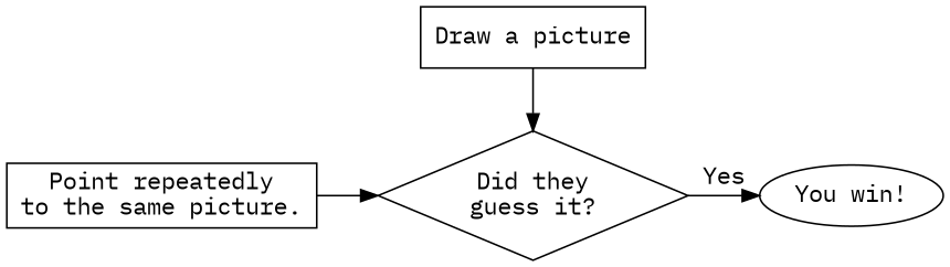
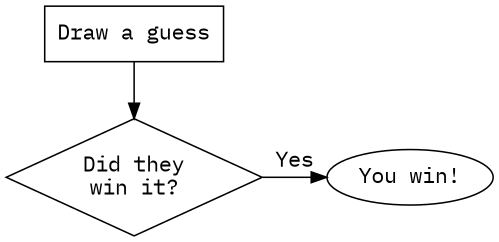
  digraph {
    fontname="IBM Plex Mono"
    node [fontname="IBM Plex Mono" shape=rect]
    edge [fontname="IBM Plex Mono"]
    n1 [label="You win!" shape=oval]
-   n2 [label="Did they\nguess it?" shape=diamond]
-   n3 [label="Point repeatedly\nto the same picture."]
-   n4 [label="Draw a picture"]
+   n2 [label="Did they\nwin it?" shape=diamond]
+   n4 [label="Draw a guess"]
    subgraph sub_1 {
      rank=same
      n1
      n2
-     n3
    }
    n2 -> n1 [label=Yes]
-   n3 -> n2
    n4 -> n2
  }
